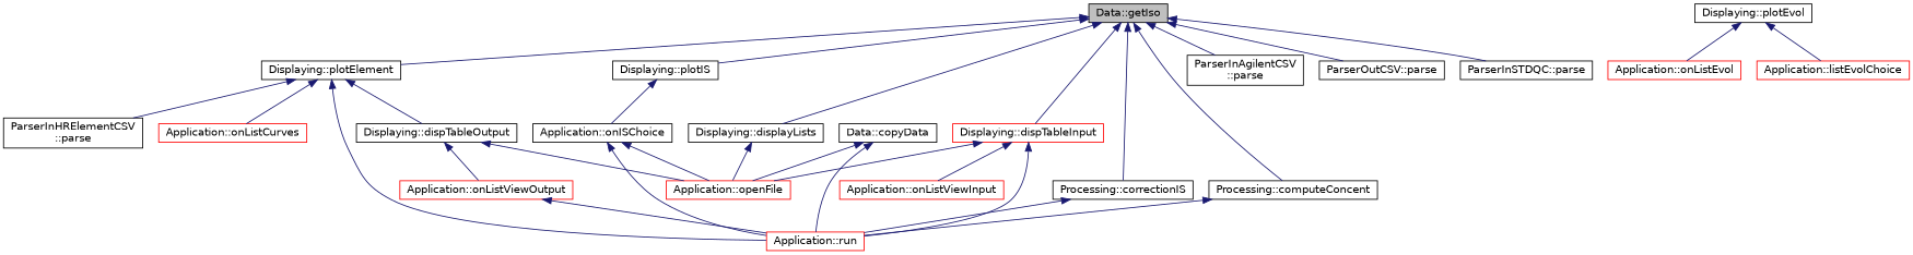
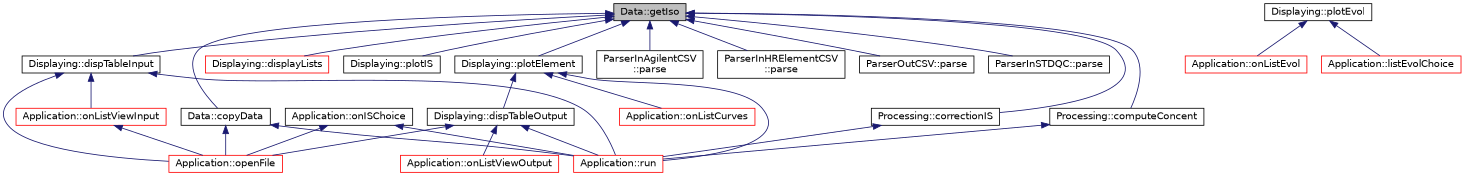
  digraph {
    rankdir=TB
    node [color=black fillcolor=white fontname=Helvetica fontsize=12 shape=record style=filled]
    edge [color=midnightblue dir=back fontname=Helvetica fontsize=12 labelfontname=Helvetica labelfontsize=12 style=solid]
    n1 [fillcolor=grey75 fontcolor=black height=0.2 label="Data::getIso" width=0.4]
    n2 [height=0.2 label="Data::copyData" width=0.4]
-   n3 [color=red height=0.2 label="Displaying::dispTableInput" width=0.4]
-   n4 [height=0.2 label="Displaying::displayLists" width=0.4]
+   n3 [height=0.2 label="Displaying::dispTableInput" width=0.4]
+   n4 [color=red height=0.2 label="Displaying::displayLists" width=0.4]
    n5 [height=0.2 label="Displaying::plotIS" width=0.4]
    n6 [height=0.2 label="Displaying::plotElement" width=0.4]
    n7 [height=0.2 label="ParserInAgilentCSV\l::parse" width=0.4]
    n8 [height=0.2 label="ParserInHRElementCSV\l::parse" width=0.4]
    n9 [height=0.2 label="ParserOutCSV::parse" width=0.4]
    n10 [height=0.2 label="ParserInSTDQC::parse" width=0.4]
    n11 [height=0.2 label="Processing::correctionIS" width=0.4]
    n12 [height=0.2 label="Processing::computeConcent" width=0.4]
    n13 [color=red height=0.2 label="Application::run" width=0.4]
    n14 [color=red height=0.2 label="Application::openFile" width=0.4]
    n15 [color=red height=0.2 label="Application::onListViewInput" width=0.4]
    n16 [height=0.2 label="Displaying::dispTableOutput" width=0.4]
    n17 [color=red height=0.2 label="Application::onListViewOutput" width=0.4]
    n18 [height=0.2 label="Application::onISChoice" width=0.4]
    n19 [height=0.2 label="Displaying::plotEvol" width=0.4]
    n20 [color=red height=0.2 label="Application::onListEvol" width=0.4]
    n21 [color=red height=0.2 label="Application::listEvolChoice" width=0.4]
    n22 [color=red height=0.2 label="Application::onListCurves" width=0.4]
+   n1 -> n2
    n1 -> n3
    n1 -> n4
    n1 -> n5
    n1 -> n6
    n1 -> n7
-   n6 -> n8
+   n1 -> n8
    n1 -> n9
    n1 -> n10
    n1 -> n11
    n1 -> n12
    n2 -> n13
    n2 -> n14
    n3 -> n13
    n3 -> n14
    n3 -> n15
-   n4 -> n14
-   n5 -> n18
+   n15 -> n14
    n6 -> n13
    n6 -> n16
    n6 -> n22
    n11 -> n13
    n12 -> n13
-   n17 -> n13
+   n16 -> n13
    n16 -> n14
    n16 -> n17
    n18 -> n13
    n18 -> n14
    n19 -> n20
    n19 -> n21
  }
